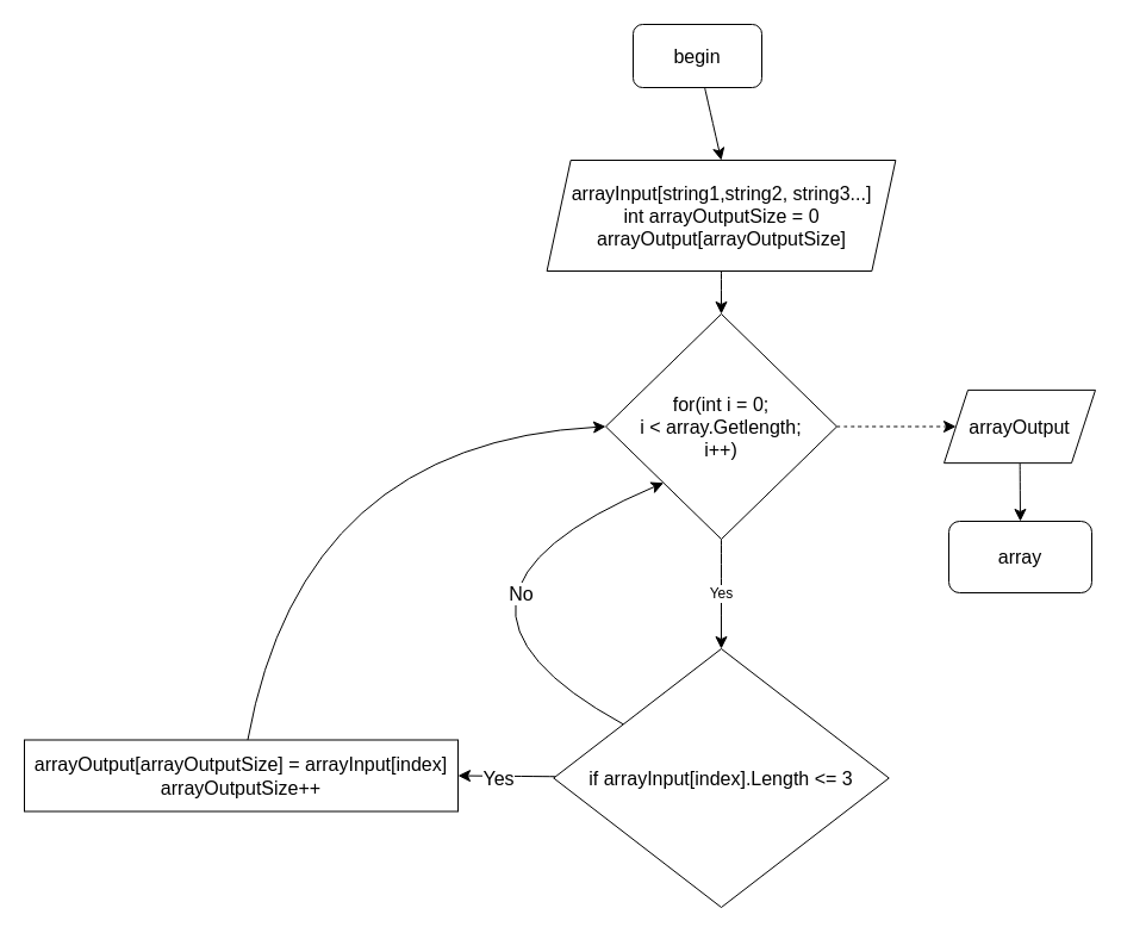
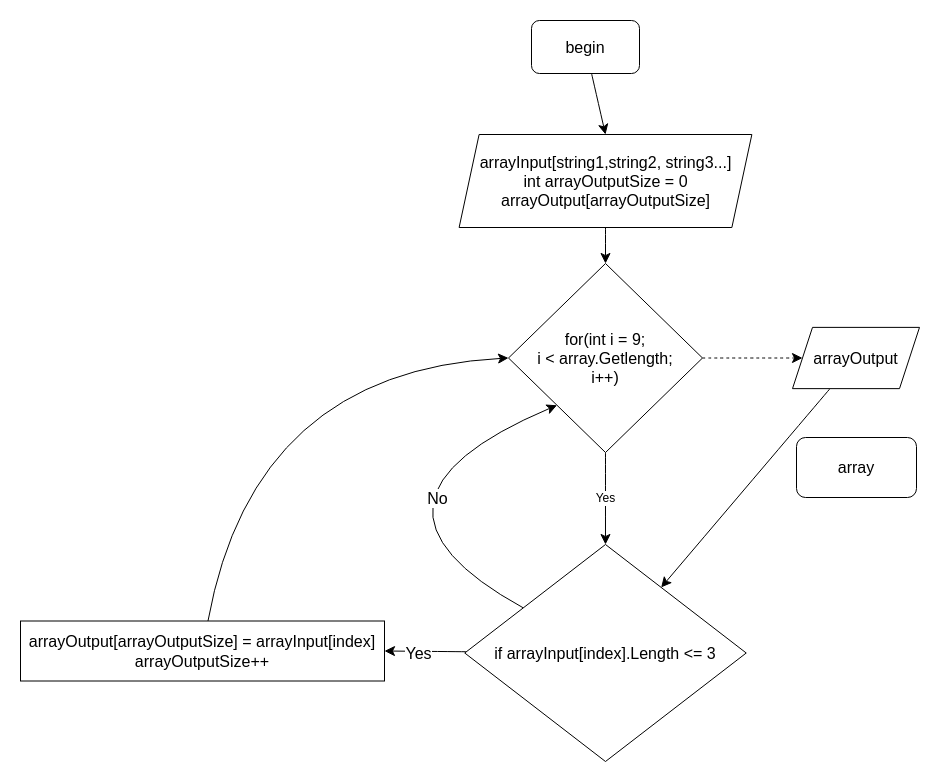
  <mxCell id="0" />
  <mxCell id="1" parent="0" />
  <mxCell id="2" style="edgeStyle=none;curved=1;rounded=0;orthogonalLoop=1;jettySize=auto;html=1;entryX=0.5;entryY=0;entryDx=0;entryDy=0;fontSize=12;startSize=8;endSize=8;" edge="1" parent="1" source="3" target="5"><mxGeometry relative="1" as="geometry" /></mxCell>
  <mxCell id="3" value="begin" style="rounded=1;whiteSpace=wrap;html=1;fontSize=16;" vertex="1" parent="1"><mxGeometry x="531" y="20" width="108" height="53" as="geometry" /></mxCell>
  <mxCell id="4" style="edgeStyle=none;curved=1;rounded=0;orthogonalLoop=1;jettySize=auto;html=1;entryX=0.5;entryY=0;entryDx=0;entryDy=0;fontSize=12;startSize=8;endSize=8;" edge="1" parent="1" source="5" target="8"><mxGeometry relative="1" as="geometry" /></mxCell>
  <mxCell id="5" value="arrayInput[string1,string2, string3...]&lt;br&gt;int arrayOutputSize = 0&lt;br&gt;arrayOutput[arrayOutputSize]" style="shape=parallelogram;perimeter=parallelogramPerimeter;whiteSpace=wrap;html=1;fixedSize=1;fontSize=16;" vertex="1" parent="1"><mxGeometry x="458.62" y="134" width="292.75" height="93" as="geometry" /></mxCell>
  <mxCell id="6" value="Yes" style="edgeStyle=none;curved=1;rounded=0;orthogonalLoop=1;jettySize=auto;html=1;entryX=0.5;entryY=0;entryDx=0;entryDy=0;fontSize=12;startSize=8;endSize=8;" edge="1" parent="1" source="8" target="13"><mxGeometry relative="1" as="geometry" /></mxCell>
  <mxCell id="7" style="edgeStyle=none;curved=1;rounded=0;orthogonalLoop=1;jettySize=auto;html=1;entryX=0;entryY=0.5;entryDx=0;entryDy=0;fontSize=12;startSize=8;endSize=8;dashed=1;" edge="1" parent="1" source="8" target="17"><mxGeometry relative="1" as="geometry" /></mxCell>
- <mxCell id="8" value="for(int i = 0;&lt;br&gt;i &amp;lt; array.Getlength;&lt;br&gt;i++)" style="rhombus;whiteSpace=wrap;html=1;fontSize=16;" vertex="1" parent="1"><mxGeometry x="508" y="263" width="194" height="189" as="geometry" /></mxCell>
+ <mxCell id="8" value="for(int i = 9;&lt;br&gt;i &amp;lt; array.Getlength;&lt;br&gt;i++)" style="rhombus;whiteSpace=wrap;html=1;fontSize=16;" vertex="1" parent="1"><mxGeometry x="508" y="263" width="194" height="189" as="geometry" /></mxCell>
  <mxCell id="9" style="edgeStyle=none;curved=1;rounded=0;orthogonalLoop=1;jettySize=auto;html=1;entryX=1;entryY=0.5;entryDx=0;entryDy=0;fontSize=12;startSize=8;endSize=8;" edge="1" parent="1" source="13" target="15"><mxGeometry relative="1" as="geometry" /></mxCell>
  <mxCell id="10" value="Yes" style="edgeLabel;html=1;align=center;verticalAlign=middle;resizable=0;points=[];fontSize=16;" vertex="1" connectable="0" parent="9"><mxGeometry x="0.168" y="2" relative="1" as="geometry"><mxPoint as="offset" /></mxGeometry></mxCell>
  <mxCell id="11" style="edgeStyle=none;curved=1;rounded=0;orthogonalLoop=1;jettySize=auto;html=1;entryX=0;entryY=1;entryDx=0;entryDy=0;fontSize=12;startSize=8;endSize=8;" edge="1" parent="1" source="13" target="8"><mxGeometry relative="1" as="geometry"><Array as="points"><mxPoint x="329" y="501" /></Array></mxGeometry></mxCell>
  <mxCell id="12" value="No" style="edgeLabel;html=1;align=center;verticalAlign=middle;resizable=0;points=[];fontSize=16;" vertex="1" connectable="0" parent="11"><mxGeometry x="0.373" y="-39" relative="1" as="geometry"><mxPoint as="offset" /></mxGeometry></mxCell>
  <mxCell id="13" value="if arrayInput[index].Length &amp;lt;= 3" style="rhombus;whiteSpace=wrap;html=1;fontSize=16;" vertex="1" parent="1"><mxGeometry x="464.24" y="544" width="281.5" height="217" as="geometry" /></mxCell>
  <mxCell id="14" style="edgeStyle=none;curved=1;rounded=0;orthogonalLoop=1;jettySize=auto;html=1;entryX=0;entryY=0.5;entryDx=0;entryDy=0;fontSize=12;startSize=8;endSize=8;" edge="1" parent="1" source="15" target="8"><mxGeometry relative="1" as="geometry"><Array as="points"><mxPoint x="253" y="371" /></Array></mxGeometry></mxCell>
  <mxCell id="15" value="arrayOutput[arrayOutputSize] = arrayInput[index]&lt;br&gt;arrayOutputSize++" style="rounded=0;whiteSpace=wrap;html=1;fontSize=16;" vertex="1" parent="1"><mxGeometry x="20" y="620.5" width="364" height="60" as="geometry" /></mxCell>
- <mxCell id="16" style="edgeStyle=none;curved=1;rounded=0;orthogonalLoop=1;jettySize=auto;html=1;entryX=0.5;entryY=0;entryDx=0;entryDy=0;fontSize=12;startSize=8;endSize=8;" edge="1" parent="1" source="17" target="18"><mxGeometry relative="1" as="geometry" /></mxCell>
+ <mxCell id="16" style="edgeStyle=none;curved=1;rounded=0;orthogonalLoop=1;jettySize=auto;html=1;fontSize=12;startSize=8;endSize=8;" edge="1" parent="1" source="17" target="13"><mxGeometry relative="1" as="geometry" /></mxCell>
  <mxCell id="17" value="arrayOutput" style="shape=parallelogram;perimeter=parallelogramPerimeter;whiteSpace=wrap;html=1;fixedSize=1;fontSize=16;" vertex="1" parent="1"><mxGeometry x="792" y="326.88" width="127" height="61.25" as="geometry" /></mxCell>
  <mxCell id="18" value="array" style="rounded=1;whiteSpace=wrap;html=1;fontSize=16;" vertex="1" parent="1"><mxGeometry x="796" y="437" width="120" height="60" as="geometry" /></mxCell>
